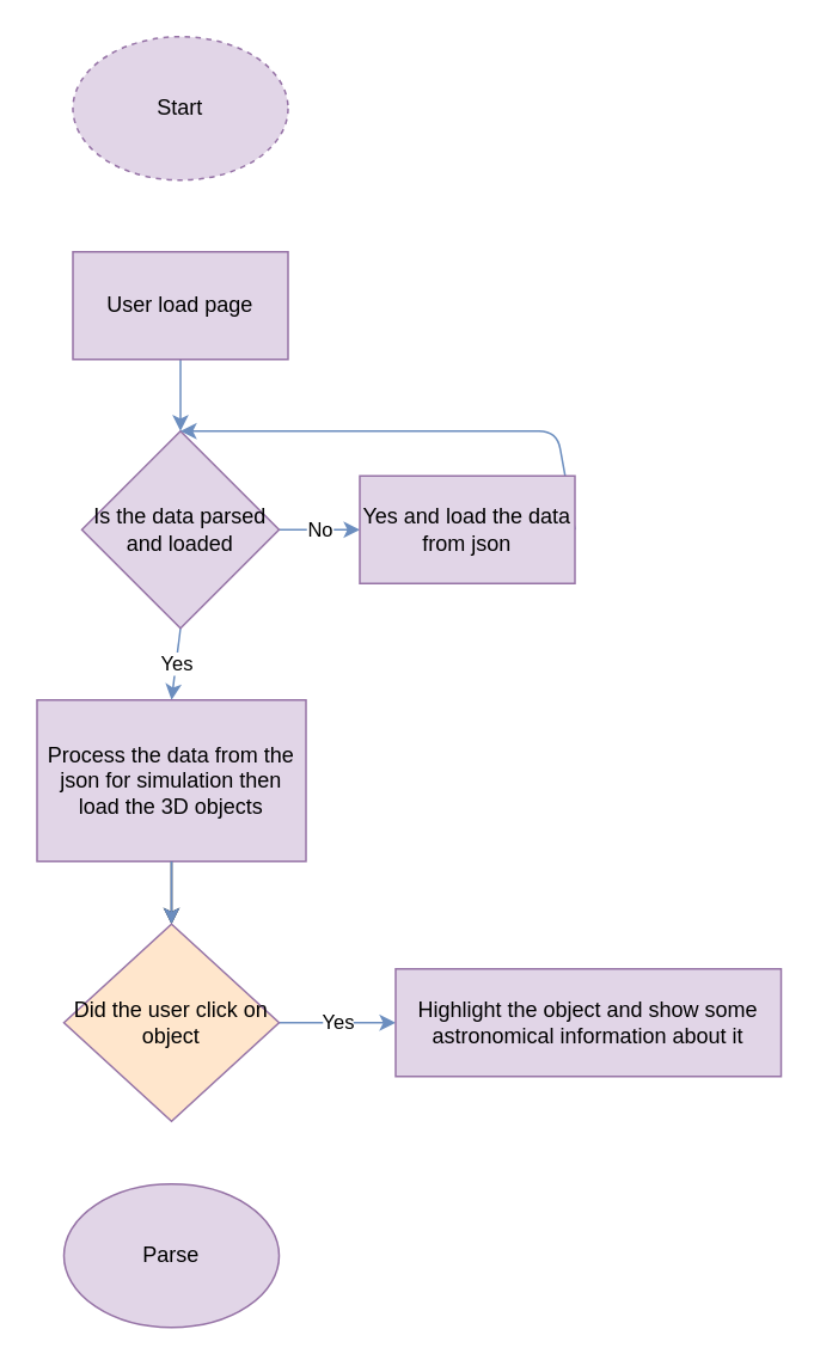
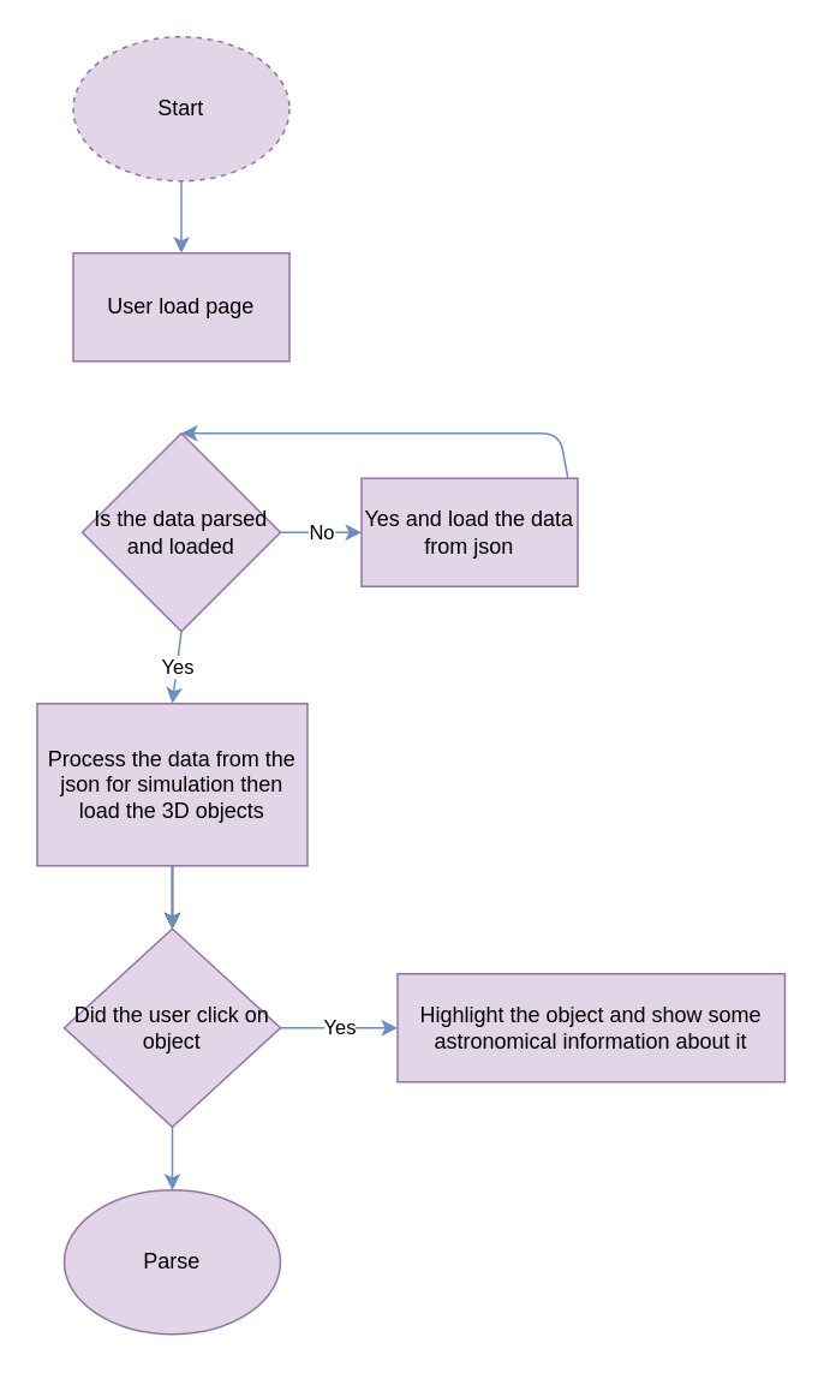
  <mxCell id="0" />
  <mxCell id="1" parent="0" />
+ <mxCell id="2" style="edgeStyle=none;html=1;exitX=0.5;exitY=1;exitDx=0;exitDy=0;entryX=0.5;entryY=0;entryDx=0;entryDy=0;fillColor=#dae8fc;strokeColor=#6c8ebf;" edge="1" parent="1" source="3" target="18"><mxGeometry relative="1" as="geometry" /></mxCell>
  <mxCell id="3" value="Start" style="ellipse;whiteSpace=wrap;html=1;fillColor=#e1d5e7;strokeColor=#9673a6;dashed=1;" vertex="1" parent="1"><mxGeometry x="40" width="120" height="80" as="geometry" y="20" /></mxCell>
  <mxCell id="4" value="Yes" style="edgeStyle=none;html=1;exitX=0.5;exitY=1;exitDx=0;exitDy=0;fillColor=#dae8fc;strokeColor=#6c8ebf;entryX=0.5;entryY=0;entryDx=0;entryDy=0;" edge="1" parent="1" source="6" target="10"><mxGeometry relative="1" as="geometry"><mxPoint x="90" y="360" as="targetPoint" /></mxGeometry></mxCell>
  <mxCell id="5" value="No" style="edgeStyle=none;html=1;exitX=1;exitY=0.5;exitDx=0;exitDy=0;fillColor=#dae8fc;strokeColor=#6c8ebf;entryX=0;entryY=0.5;entryDx=0;entryDy=0;" edge="1" parent="1" source="6" target="8"><mxGeometry relative="1" as="geometry"><mxPoint x="190" y="280" as="targetPoint" /></mxGeometry></mxCell>
  <mxCell id="6" value="Is the data parsed and loaded" style="rhombus;whiteSpace=wrap;html=1;fillColor=#e1d5e7;strokeColor=#9673a6;" vertex="1" parent="1"><mxGeometry x="45" y="240" width="110" height="110" as="geometry" /></mxCell>
  <mxCell id="7" style="edgeStyle=none;html=1;entryX=0.5;entryY=0;entryDx=0;entryDy=0;fillColor=#dae8fc;strokeColor=#6c8ebf;exitX=1;exitY=0.5;exitDx=0;exitDy=0;" edge="1" parent="1" source="8" target="6"><mxGeometry relative="1" as="geometry"><mxPoint x="190" y="265" as="sourcePoint" /><mxPoint x="90" y="240" as="targetPoint" /><Array as="points"><mxPoint x="310" y="240" /></Array></mxGeometry></mxCell>
  <mxCell id="8" value="Yes and load the data from json" style="rounded=0;whiteSpace=wrap;html=1;fillColor=#e1d5e7;strokeColor=#9673a6;" vertex="1" parent="1"><mxGeometry x="200" y="265" width="120" height="60" as="geometry" /></mxCell>
  <mxCell id="9" value="" style="edgeStyle=none;html=1;" edge="1" parent="1" source="10" target="14"><mxGeometry relative="1" as="geometry" /></mxCell>
  <mxCell id="10" value="Process the data from the json for simulation then load the 3D objects" style="rounded=0;whiteSpace=wrap;html=1;fillColor=#e1d5e7;strokeColor=#9673a6;" vertex="1" parent="1"><mxGeometry x="20" y="390" width="150" height="90" as="geometry" /></mxCell>
  <mxCell id="11" value="" style="edgeStyle=none;html=1;fillColor=#dae8fc;strokeColor=#6c8ebf;" edge="1" parent="1" source="10" target="14"><mxGeometry relative="1" as="geometry" /></mxCell>
  <mxCell id="12" value="Yes" style="edgeStyle=none;html=1;exitX=1;exitY=0.5;exitDx=0;exitDy=0;entryX=0;entryY=0.5;entryDx=0;entryDy=0;fillColor=#dae8fc;strokeColor=#6c8ebf;" edge="1" parent="1" source="14" target="15"><mxGeometry relative="1" as="geometry" /></mxCell>
- <mxCell id="14" value="Did the user click on object" style="rhombus;whiteSpace=wrap;html=1;fillColor=#ffe6cc;strokeColor=#9673a6;rounded=0;" vertex="1" parent="1"><mxGeometry x="35" y="515" width="120" height="110" as="geometry" /></mxCell>
+ <mxCell id="13" style="edgeStyle=none;html=1;exitX=0.5;exitY=1;exitDx=0;exitDy=0;entryX=0.5;entryY=0;entryDx=0;entryDy=0;fillColor=#dae8fc;strokeColor=#6c8ebf;" edge="1" parent="1" source="14" target="16"><mxGeometry relative="1" as="geometry" /></mxCell>
+ <mxCell id="14" value="Did the user click on object" style="rhombus;whiteSpace=wrap;html=1;fillColor=#e1d5e7;strokeColor=#9673a6;rounded=0;" vertex="1" parent="1"><mxGeometry x="35" y="515" width="120" height="110" as="geometry" /></mxCell>
  <mxCell id="15" value="Highlight the object and show some astronomical information about it" style="rounded=0;whiteSpace=wrap;html=1;fillColor=#e1d5e7;strokeColor=#9673a6;" vertex="1" parent="1"><mxGeometry x="220" y="540" width="215" height="60" as="geometry" /></mxCell>
  <mxCell id="16" value="Parse" style="ellipse;whiteSpace=wrap;html=1;fillColor=#e1d5e7;strokeColor=#9673a6;" vertex="1" parent="1"><mxGeometry x="35" y="660" width="120" height="80" as="geometry" /></mxCell>
- <mxCell id="17" style="edgeStyle=none;html=1;exitX=0.5;exitY=1;exitDx=0;exitDy=0;entryX=0.5;entryY=0;entryDx=0;entryDy=0;fillColor=#dae8fc;strokeColor=#6c8ebf;" edge="1" parent="1" source="18" target="6"><mxGeometry relative="1" as="geometry" /></mxCell>
  <mxCell id="18" value="User load page" style="rounded=0;whiteSpace=wrap;html=1;fillColor=#e1d5e7;strokeColor=#9673a6;" vertex="1" parent="1"><mxGeometry x="40" y="140" width="120" height="60" as="geometry" /></mxCell>
